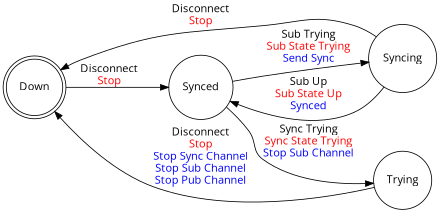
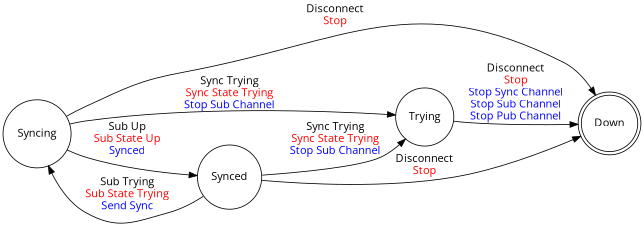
  digraph {
    fontname="Open Sans"
    rankdir=LR
    splines=true
    node [fontname="Open Sans" shape=circle]
    edge [fontname="Open Sans"]
    Down [shape=doublecircle]
    Trying
    Syncing
    Synced
    Trying -> Down [label=<Disconnect<br></br><Font Color="Red">Stop<Br></Br></Font><Font Color="Blue">Stop Sync Channel<Br></Br>Stop Sub Channel<Br></Br>Stop Pub Channel<Br></Br></Font>>]
    Syncing -> Down [label=<Disconnect<br></br><Font Color="Red">Stop<Br></Br></Font>>]
+   Syncing -> Trying [label=<Sync Trying<br></br><Font Color="Red">Sync State Trying<Br></Br></Font><Font Color="Blue">Stop Sub Channel<Br></Br></Font>>]
    Syncing -> Synced [label=<Sub Up<br></br><Font Color="Red">Sub State Up<Br></Br></Font><Font Color="Blue">Synced<Br></Br></Font>>]
-   Down -> Synced [label=<Disconnect<br></br><Font Color="Red">Stop<Br></Br></Font>>]
+   Synced -> Down [label=<Disconnect<br></br><Font Color="Red">Stop<Br></Br></Font>>]
    Synced -> Trying [label=<Sync Trying<br></br><Font Color="Red">Sync State Trying<Br></Br></Font><Font Color="Blue">Stop Sub Channel<Br></Br></Font>>]
    Synced -> Syncing [label=<Sub Trying<br></br><Font Color="Red">Sub State Trying<Br></Br></Font><Font Color="Blue">Send Sync<Br></Br></Font>>]
  }
